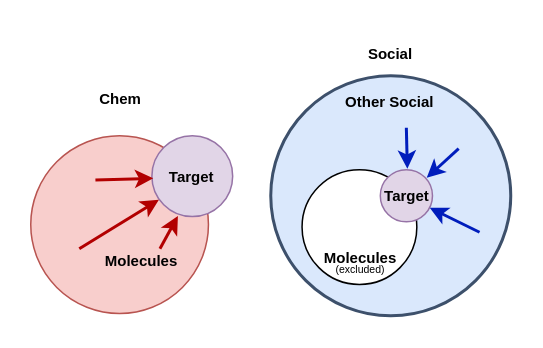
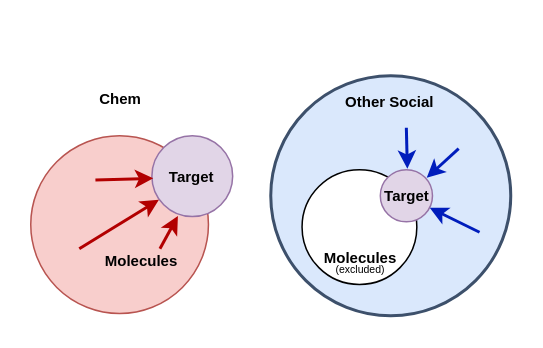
  <mxCell id="0" />
  <mxCell id="1" parent="0" />
- <mxCell id="2" value="&lt;font style=&quot;font-size: 10px;&quot;&gt;&lt;span&gt;Social&lt;/span&gt;&lt;/font&gt;" style="text;html=1;strokeColor=none;fillColor=none;align=center;verticalAlign=middle;whiteSpace=wrap;rounded=0;fillStyle=hatch;strokeWidth=2;fontSize=10;opacity=50;fontStyle=1" parent="1" vertex="1"><mxGeometry x="180" y="20" width="160" height="30" as="geometry" /></mxCell>
  <mxCell id="3" value="&lt;font style=&quot;font-size: 10px;&quot;&gt;&lt;span&gt;Chem&lt;/span&gt;&lt;/font&gt;" style="text;html=1;strokeColor=none;fillColor=none;align=center;verticalAlign=middle;whiteSpace=wrap;rounded=0;fillStyle=hatch;strokeWidth=2;fontSize=10;opacity=50;fontStyle=1" parent="1" vertex="1"><mxGeometry x="20" y="50" width="120" height="30" as="geometry" /></mxCell>
  <mxCell id="4" value="" style="ellipse;whiteSpace=wrap;html=1;aspect=fixed;fillColor=#f8cecc;strokeColor=#b85450;" parent="1" vertex="1"><mxGeometry x="20" y="90" width="118.462" height="118.462" as="geometry" /></mxCell>
  <mxCell id="5" value="" style="ellipse;whiteSpace=wrap;html=1;aspect=fixed;fillColor=#e1d5e7;strokeColor=#9673a6;" parent="1" vertex="1"><mxGeometry x="100.769" y="90" width="53.846" height="53.846" as="geometry" /></mxCell>
  <mxCell id="6" value="&lt;font style=&quot;font-size: 10px;&quot;&gt;Molecules&lt;/font&gt;" style="text;html=1;strokeColor=none;fillColor=none;align=center;verticalAlign=middle;whiteSpace=wrap;rounded=0;fontStyle=1" parent="1" vertex="1"><mxGeometry x="63" y="156.364" width="61.923" height="32.727" as="geometry" /></mxCell>
  <mxCell id="7" value="Target" style="text;html=1;strokeColor=none;fillColor=none;align=center;verticalAlign=middle;whiteSpace=wrap;rounded=0;fontSize=10;fontStyle=1" parent="1" vertex="1"><mxGeometry x="95.385" y="100.909" width="64.615" height="32.727" as="geometry" /></mxCell>
  <mxCell id="8" value="" style="endArrow=classic;html=1;rounded=0;fontSize=10;exitX=0.727;exitY=0.636;exitDx=0;exitDy=0;exitPerimeter=0;entryX=0.322;entryY=0.993;entryDx=0;entryDy=0;entryPerimeter=0;fillColor=#e51400;strokeColor=#B20000;strokeWidth=2;" parent="1" source="4" target="5" edge="1"><mxGeometry width="50" height="50" relative="1" as="geometry"><mxPoint x="106.154" y="155.455" as="sourcePoint" /><mxPoint x="118" y="144.545" as="targetPoint" /></mxGeometry></mxCell>
  <mxCell id="9" value="" style="endArrow=classic;html=1;rounded=0;fontSize=10;exitX=0.364;exitY=0.227;exitDx=0;exitDy=0;exitPerimeter=0;entryX=0.016;entryY=0.527;entryDx=0;entryDy=0;entryPerimeter=0;fillColor=#e51400;strokeColor=#B20000;strokeWidth=2;" parent="1" target="5" edge="1"><mxGeometry width="50" height="50" relative="1" as="geometry"><mxPoint x="63.12" y="119.422" as="sourcePoint" /><mxPoint x="100.069" y="121.364" as="targetPoint" /></mxGeometry></mxCell>
  <mxCell id="10" value="" style="endArrow=classic;html=1;rounded=0;fontSize=10;exitX=0.273;exitY=0.636;exitDx=0;exitDy=0;exitPerimeter=0;entryX=0.147;entryY=0.862;entryDx=0;entryDy=0;entryPerimeter=0;fillColor=#e51400;strokeColor=#B20000;strokeWidth=2;" parent="1" source="4" edge="1"><mxGeometry width="50" height="50" relative="1" as="geometry"><mxPoint x="81.331" y="151.036" as="sourcePoint" /><mxPoint x="105.454" y="132.655" as="targetPoint" /></mxGeometry></mxCell>
  <mxCell id="11" value="" style="ellipse;whiteSpace=wrap;html=1;fillColor=#dae8fc;strokeColor=#3D506B;strokeWidth=2;" parent="1" vertex="1"><mxGeometry x="180" y="50" width="160" height="160" as="geometry" /></mxCell>
  <mxCell id="12" value="" style="ellipse;whiteSpace=wrap;html=1;aspect=fixed;gradientDirection=west;" parent="1" vertex="1"><mxGeometry x="200.87" y="112.609" width="76.522" height="76.522" as="geometry" /></mxCell>
  <mxCell id="13" value="" style="ellipse;whiteSpace=wrap;html=1;aspect=fixed;fillColor=#e1d5e7;strokeColor=#9673a6;" parent="1" vertex="1"><mxGeometry x="253.043" y="112.609" width="34.783" height="34.783" as="geometry" /></mxCell>
  <mxCell id="14" value="&lt;p style=&quot;line-height: 60%;&quot;&gt;&lt;font style=&quot;&quot;&gt;&lt;span style=&quot;font-size: 10px;&quot;&gt;Molecules&lt;/span&gt;&lt;br&gt;&lt;font style=&quot;font-size: 7px; font-weight: normal;&quot;&gt;(excluded)&lt;/font&gt;&lt;br&gt;&lt;/font&gt;&lt;/p&gt;" style="text;html=1;strokeColor=none;fillColor=none;align=center;verticalAlign=middle;whiteSpace=wrap;rounded=0;fontStyle=1" parent="1" vertex="1"><mxGeometry x="224.522" y="165.004" width="29.565" height="20.87" as="geometry" /></mxCell>
  <mxCell id="15" value="&lt;font style=&quot;font-size: 10px;&quot;&gt;Other Social&lt;/font&gt;" style="text;html=1;strokeColor=none;fillColor=none;align=center;verticalAlign=middle;whiteSpace=wrap;rounded=0;fontStyle=1" parent="1" vertex="1"><mxGeometry x="224.348" y="56.957" width="71.304" height="20.87" as="geometry" /></mxCell>
  <mxCell id="16" value="Target" style="text;html=1;strokeColor=none;fillColor=none;align=center;verticalAlign=middle;whiteSpace=wrap;rounded=0;fontSize=10;fontStyle=1" parent="1" vertex="1"><mxGeometry x="249.565" y="119.565" width="41.739" height="20.87" as="geometry" /></mxCell>
  <mxCell id="17" value="" style="endArrow=classic;html=1;rounded=0;fontSize=10;exitX=0.565;exitY=0.217;exitDx=0;exitDy=0;exitPerimeter=0;entryX=0.518;entryY=-0.018;entryDx=0;entryDy=0;entryPerimeter=0;fillColor=#0050ef;strokeColor=#001DBC;strokeWidth=2;" parent="1" source="11" target="13" edge="1"><mxGeometry width="50" height="50" relative="1" as="geometry"><mxPoint x="256.522" y="154.348" as="sourcePoint" /><mxPoint x="291.304" y="119.565" as="targetPoint" /></mxGeometry></mxCell>
  <mxCell id="18" value="" style="endArrow=classic;html=1;rounded=0;fontSize=10;exitX=0.87;exitY=0.652;exitDx=0;exitDy=0;exitPerimeter=0;entryX=0.947;entryY=0.731;entryDx=0;entryDy=0;entryPerimeter=0;fillColor=#0050ef;strokeColor=#001DBC;strokeWidth=2;" parent="1" source="11" target="13" edge="1"><mxGeometry width="50" height="50" relative="1" as="geometry"><mxPoint x="256.522" y="154.348" as="sourcePoint" /><mxPoint x="291.304" y="119.565" as="targetPoint" /></mxGeometry></mxCell>
  <mxCell id="19" value="" style="endArrow=classic;html=1;rounded=0;fontSize=10;exitX=0.783;exitY=0.304;exitDx=0;exitDy=0;exitPerimeter=0;entryX=0.889;entryY=0.156;entryDx=0;entryDy=0;entryPerimeter=0;fillColor=#0050ef;strokeColor=#001DBC;strokeWidth=2;" parent="1" source="11" target="13" edge="1"><mxGeometry width="50" height="50" relative="1" as="geometry"><mxPoint x="256.522" y="154.348" as="sourcePoint" /><mxPoint x="291.304" y="119.565" as="targetPoint" /></mxGeometry></mxCell>
